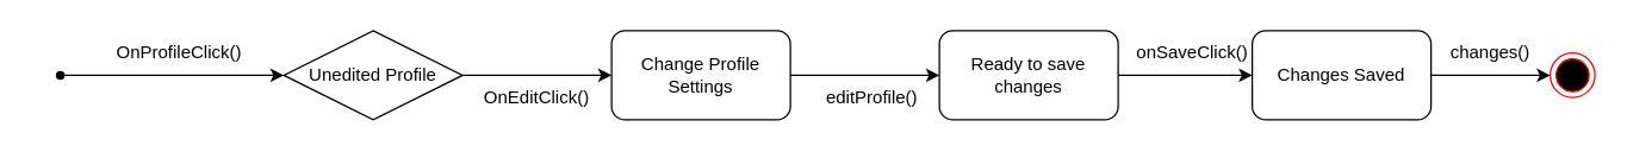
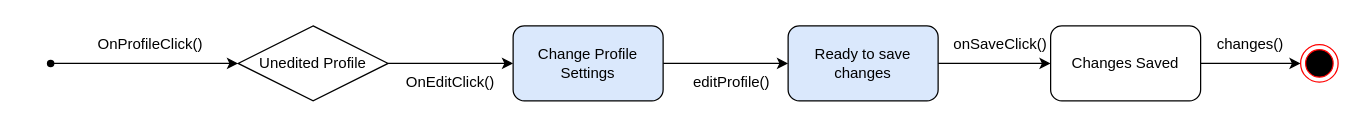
  <mxCell id="0" />
  <mxCell id="1" parent="0" />
  <mxCell id="2" style="edgeStyle=orthogonalEdgeStyle;rounded=0;orthogonalLoop=1;jettySize=auto;html=1;entryX=0;entryY=0.5;entryDx=0;entryDy=0;" parent="1" source="3" target="5" edge="1"><mxGeometry relative="1" as="geometry" /></mxCell>
  <mxCell id="3" value="" style="shape=waypoint;sketch=0;fillStyle=solid;size=6;pointerEvents=1;points=[];fillColor=none;resizable=0;rotatable=0;perimeter=centerPerimeter;snapToPoint=1;" parent="1" vertex="1"><mxGeometry y="30" width="40" height="40" as="geometry" x="20" /></mxCell>
  <mxCell id="4" style="edgeStyle=orthogonalEdgeStyle;rounded=0;orthogonalLoop=1;jettySize=auto;html=1;" parent="1" source="5" edge="1"><mxGeometry relative="1" as="geometry"><mxPoint x="410" y="50" as="targetPoint" /></mxGeometry></mxCell>
  <mxCell id="5" value="Unedited Profile" style="rhombus;whiteSpace=wrap;html=1;" parent="1" vertex="1"><mxGeometry x="190" y="20" width="120" height="60" as="geometry" /></mxCell>
  <mxCell id="6" value="OnProfileClick()" style="text;html=1;strokeColor=none;fillColor=none;align=center;verticalAlign=middle;whiteSpace=wrap;rounded=0;" parent="1" vertex="1"><mxGeometry x="90" y="20" width="60" height="30" as="geometry" /></mxCell>
  <mxCell id="7" value="OnEditClick()" style="text;html=1;strokeColor=none;fillColor=none;align=center;verticalAlign=middle;whiteSpace=wrap;rounded=0;" parent="1" vertex="1"><mxGeometry x="330" y="50" width="60" height="30" as="geometry" /></mxCell>
  <mxCell id="8" style="edgeStyle=orthogonalEdgeStyle;rounded=0;orthogonalLoop=1;jettySize=auto;html=1;" parent="1" source="9" edge="1"><mxGeometry relative="1" as="geometry"><mxPoint x="630" y="50" as="targetPoint" /></mxGeometry></mxCell>
- <mxCell id="9" value="Change Profile Settings" style="rounded=1;whiteSpace=wrap;html=1;" parent="1" vertex="1"><mxGeometry x="410" y="20" width="120" height="60" as="geometry" /></mxCell>
+ <mxCell id="9" value="Change Profile Settings" style="rounded=1;whiteSpace=wrap;html=1;fillColor=#dae8fc;" parent="1" vertex="1"><mxGeometry x="410" y="20" width="120" height="60" as="geometry" /></mxCell>
  <mxCell id="10" value="editProfile()" style="text;html=1;strokeColor=none;fillColor=none;align=center;verticalAlign=middle;whiteSpace=wrap;rounded=0;" parent="1" vertex="1"><mxGeometry x="555" y="50" width="60" height="30" as="geometry" /></mxCell>
  <mxCell id="11" style="edgeStyle=orthogonalEdgeStyle;rounded=0;orthogonalLoop=1;jettySize=auto;html=1;" parent="1" source="12" edge="1"><mxGeometry relative="1" as="geometry"><mxPoint x="840" y="50" as="targetPoint" /></mxGeometry></mxCell>
- <mxCell id="12" value="Ready to save changes" style="rounded=1;whiteSpace=wrap;html=1;" parent="1" vertex="1"><mxGeometry x="630" y="20" width="120" height="60" as="geometry" /></mxCell>
+ <mxCell id="12" value="Ready to save changes" style="rounded=1;whiteSpace=wrap;html=1;fillColor=#dae8fc;" parent="1" vertex="1"><mxGeometry x="630" y="20" width="120" height="60" as="geometry" /></mxCell>
  <mxCell id="13" value="onSaveClick()" style="text;html=1;strokeColor=none;fillColor=none;align=center;verticalAlign=middle;whiteSpace=wrap;rounded=0;" parent="1" vertex="1"><mxGeometry x="770" y="20" width="60" height="30" as="geometry" /></mxCell>
  <mxCell id="14" style="edgeStyle=orthogonalEdgeStyle;rounded=0;orthogonalLoop=1;jettySize=auto;html=1;" parent="1" source="15" edge="1"><mxGeometry relative="1" as="geometry"><mxPoint x="1040" y="50" as="targetPoint" /></mxGeometry></mxCell>
  <mxCell id="15" value="Changes Saved" style="rounded=1;whiteSpace=wrap;html=1;" parent="1" vertex="1"><mxGeometry x="840" y="20" width="120" height="60" as="geometry" /></mxCell>
  <mxCell id="16" value="changes()" style="text;html=1;strokeColor=none;fillColor=none;align=center;verticalAlign=middle;whiteSpace=wrap;rounded=0;" parent="1" vertex="1"><mxGeometry x="970" y="20" width="60" height="30" as="geometry" /></mxCell>
  <mxCell id="17" value="" style="ellipse;html=1;shape=endState;fillColor=#000000;strokeColor=#ff0000;" vertex="1" parent="1"><mxGeometry x="1040" y="35" width="30" height="30" as="geometry" /></mxCell>
